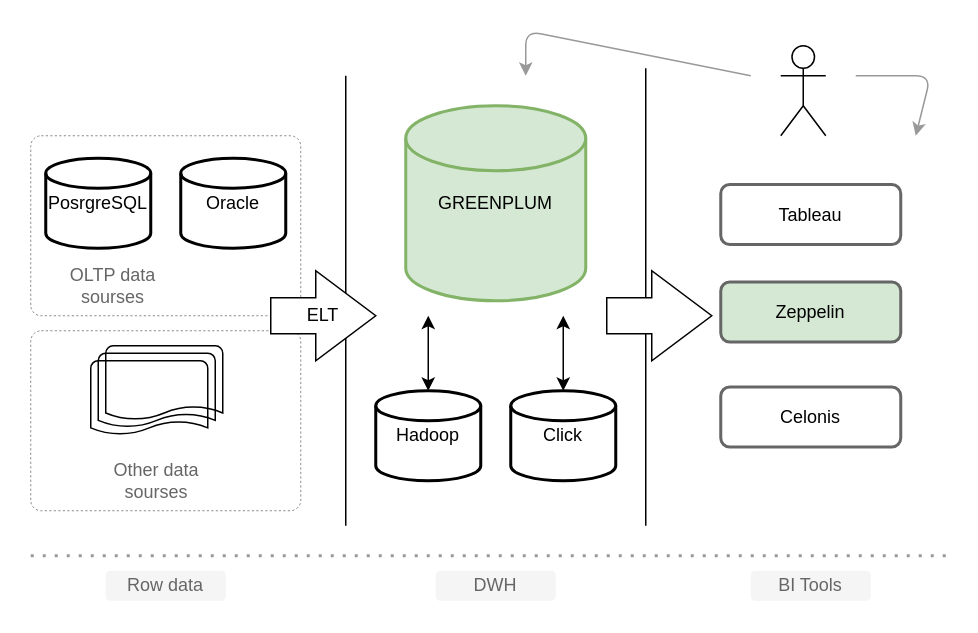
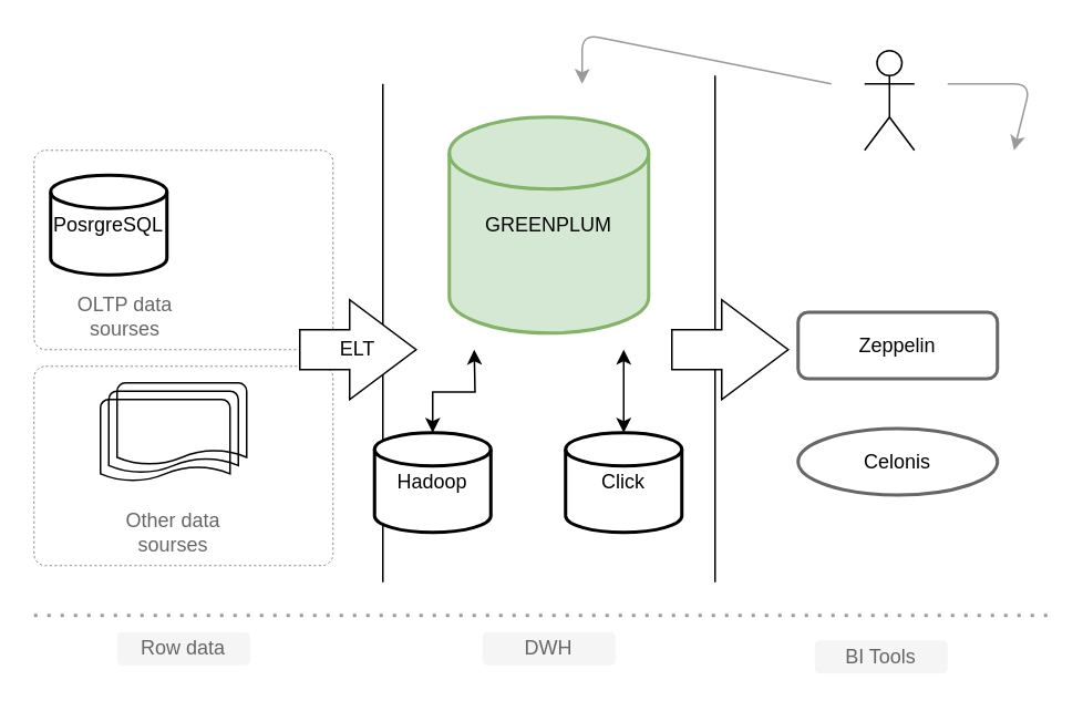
  <mxCell id="0" />
  <mxCell id="1" parent="0" />
  <mxCell id="2" value="" style="rounded=1;whiteSpace=wrap;html=1;absoluteArcSize=1;arcSize=14;strokeWidth=0.5;dashed=1;strokeColor=#666666;fillColor=none;" vertex="1" parent="1"><mxGeometry x="20" y="220" width="180" height="120" as="geometry" /></mxCell>
  <mxCell id="3" value="" style="rounded=1;whiteSpace=wrap;html=1;absoluteArcSize=1;arcSize=14;strokeWidth=0.5;dashed=1;strokeColor=#666666;fillColor=none;" vertex="1" parent="1"><mxGeometry x="20" y="90" width="180" height="120" as="geometry" /></mxCell>
  <mxCell id="4" value="PosrgreSQL" style="strokeWidth=2;html=1;shape=mxgraph.flowchart.database;whiteSpace=wrap;" vertex="1" parent="1"><mxGeometry x="30" y="105" width="70" height="60" as="geometry" /></mxCell>
  <mxCell id="5" value="GREENPLUM" style="strokeWidth=2;html=1;shape=mxgraph.flowchart.database;whiteSpace=wrap;fillColor=#d5e8d4;strokeColor=#82b366;" vertex="1" parent="1"><mxGeometry x="270" y="70" width="120" height="130" as="geometry" /></mxCell>
- <mxCell id="6" value="Oracle" style="strokeWidth=2;html=1;shape=mxgraph.flowchart.database;whiteSpace=wrap;" vertex="1" parent="1"><mxGeometry x="120" y="105" width="70" height="60" as="geometry" /></mxCell>
  <mxCell id="7" value="" style="endArrow=none;html=1;" edge="1" parent="1"><mxGeometry width="50" height="50" relative="1" as="geometry"><mxPoint x="230" y="350" as="sourcePoint" /><mxPoint x="230" y="50" as="targetPoint" /></mxGeometry></mxCell>
  <mxCell id="8" value="" style="endArrow=none;html=1;" edge="1" parent="1"><mxGeometry width="50" height="50" relative="1" as="geometry"><mxPoint x="430" y="350" as="sourcePoint" /><mxPoint x="430" y="45" as="targetPoint" /></mxGeometry></mxCell>
  <mxCell id="9" value="" style="shape=umlActor;verticalLabelPosition=bottom;verticalAlign=top;html=1;outlineConnect=0;strokeWidth=1;" vertex="1" parent="1"><mxGeometry x="520" y="30" width="30" height="60" as="geometry" /></mxCell>
  <mxCell id="10" value="&lt;font color=&quot;#666666&quot;&gt;OLTP data sourses&lt;/font&gt;" style="text;html=1;strokeColor=none;fillColor=none;align=center;verticalAlign=middle;whiteSpace=wrap;rounded=0;" vertex="1" parent="1"><mxGeometry x="35" y="180" width="80" height="20" as="geometry" /></mxCell>
  <mxCell id="11" value="" style="strokeWidth=1;html=1;shape=mxgraph.flowchart.multi-document;whiteSpace=wrap;fillColor=none;" vertex="1" parent="1"><mxGeometry x="60" y="230" width="88" height="60" as="geometry" /></mxCell>
  <mxCell id="12" value="&lt;font color=&quot;#666666&quot;&gt;Other data sourses&lt;/font&gt;" style="text;html=1;strokeColor=none;fillColor=none;align=center;verticalAlign=middle;whiteSpace=wrap;rounded=0;" vertex="1" parent="1"><mxGeometry x="64" y="310" width="80" height="20" as="geometry" /></mxCell>
  <mxCell id="13" style="edgeStyle=orthogonalEdgeStyle;rounded=0;orthogonalLoop=1;jettySize=auto;html=1;exitX=0.5;exitY=0;exitDx=0;exitDy=0;exitPerimeter=0;startArrow=classic;startFill=1;" edge="1" parent="1" source="14"><mxGeometry relative="1" as="geometry"><mxPoint x="285" y="210" as="targetPoint" /></mxGeometry></mxCell>
- <mxCell id="14" value="Hadoop" style="strokeWidth=2;html=1;shape=mxgraph.flowchart.database;whiteSpace=wrap;" vertex="1" parent="1"><mxGeometry x="250" y="260" width="70" height="60" as="geometry" /></mxCell>
+ <mxCell id="14" value="Hadoop" style="strokeWidth=2;html=1;shape=mxgraph.flowchart.database;whiteSpace=wrap;" vertex="1" parent="1"><mxGeometry x="225" y="260" width="70" height="60" as="geometry" /></mxCell>
  <mxCell id="15" style="edgeStyle=orthogonalEdgeStyle;rounded=0;orthogonalLoop=1;jettySize=auto;html=1;exitX=0.5;exitY=0;exitDx=0;exitDy=0;exitPerimeter=0;startArrow=classic;startFill=1;" edge="1" parent="1" source="16"><mxGeometry relative="1" as="geometry"><mxPoint x="375" y="210" as="targetPoint" /></mxGeometry></mxCell>
  <mxCell id="16" value="Click" style="strokeWidth=2;html=1;shape=mxgraph.flowchart.database;whiteSpace=wrap;" vertex="1" parent="1"><mxGeometry x="340" y="260" width="70" height="60" as="geometry" /></mxCell>
  <mxCell id="17" value="" style="verticalLabelPosition=bottom;verticalAlign=top;html=1;strokeWidth=1;shape=mxgraph.arrows2.arrow;dy=0.6;dx=40;notch=0;" vertex="1" parent="1"><mxGeometry x="180" y="180" width="70" height="60" as="geometry" /></mxCell>
  <mxCell id="18" value="ELT" style="text;html=1;strokeColor=none;fillColor=none;align=center;verticalAlign=middle;whiteSpace=wrap;rounded=0;" vertex="1" parent="1"><mxGeometry x="195" y="200" width="40" height="20" as="geometry" /></mxCell>
- <mxCell id="19" value="Tableau" style="rounded=1;whiteSpace=wrap;html=1;strokeColor=#666666;strokeWidth=2;fillColor=#ffffff;" vertex="1" parent="1"><mxGeometry x="480" y="122.5" width="120" height="40" as="geometry" /></mxCell>
- <mxCell id="20" value="Zeppelin" style="rounded=1;whiteSpace=wrap;html=1;strokeColor=#666666;strokeWidth=2;fillColor=#d5e8d4;" vertex="1" parent="1"><mxGeometry x="480" y="187.5" width="120" height="40" as="geometry" /></mxCell>
- <mxCell id="21" value="Celonis" style="rounded=1;whiteSpace=wrap;html=1;strokeColor=#666666;strokeWidth=2;fillColor=#ffffff;" vertex="1" parent="1"><mxGeometry x="480" y="257.5" width="120" height="40" as="geometry" /></mxCell>
+ <mxCell id="20" value="Zeppelin" style="rounded=1;whiteSpace=wrap;html=1;strokeColor=#666666;strokeWidth=2;fillColor=#ffffff;" vertex="1" parent="1"><mxGeometry x="480" y="187.5" width="120" height="40" as="geometry" /></mxCell>
+ <mxCell id="21" value="Celonis" style="ellipse;whiteSpace=wrap;html=1;strokeColor=#666666;strokeWidth=2;fillColor=#ffffff;" vertex="1" parent="1"><mxGeometry x="480" y="257.5" width="120" height="40" as="geometry" /></mxCell>
  <mxCell id="22" value="&lt;font color=&quot;#666666&quot;&gt;Row data&lt;/font&gt;" style="text;html=1;align=center;verticalAlign=middle;whiteSpace=wrap;rounded=1;glass=0;shadow=0;sketch=0;fillColor=#F5F5F5;" vertex="1" parent="1"><mxGeometry x="70" y="380" width="80" height="20" as="geometry" /></mxCell>
  <mxCell id="23" value="&lt;font color=&quot;#666666&quot;&gt;DWH&lt;/font&gt;" style="text;html=1;align=center;verticalAlign=middle;whiteSpace=wrap;rounded=1;glass=0;shadow=0;sketch=0;fillColor=#F5F5F5;" vertex="1" parent="1"><mxGeometry x="290" y="380" width="80" height="20" as="geometry" /></mxCell>
- <mxCell id="24" value="&lt;font color=&quot;#666666&quot;&gt;BI Tools&lt;/font&gt;" style="text;html=1;align=center;verticalAlign=middle;whiteSpace=wrap;rounded=1;glass=0;shadow=0;sketch=0;fillColor=#F5F5F5;" vertex="1" parent="1"><mxGeometry x="500" y="380" width="80" height="20" as="geometry" /></mxCell>
+ <mxCell id="24" value="&lt;font color=&quot;#666666&quot;&gt;BI Tools&lt;/font&gt;" style="text;html=1;align=center;verticalAlign=middle;whiteSpace=wrap;rounded=1;glass=0;shadow=0;sketch=0;fillColor=#F5F5F5;" vertex="1" parent="1"><mxGeometry x="490" y="385" width="80" height="20" as="geometry" /></mxCell>
  <mxCell id="25" value="" style="endArrow=none;dashed=1;html=1;dashPattern=1 3;strokeWidth=2;strokeColor=#999999;" edge="1" parent="1"><mxGeometry width="50" height="50" relative="1" as="geometry"><mxPoint x="20" y="370" as="sourcePoint" /><mxPoint x="630" y="370" as="targetPoint" /></mxGeometry></mxCell>
  <mxCell id="26" value="" style="verticalLabelPosition=bottom;verticalAlign=top;html=1;strokeWidth=1;shape=mxgraph.arrows2.arrow;dy=0.6;dx=40;notch=0;" vertex="1" parent="1"><mxGeometry x="404" y="180" width="70" height="60" as="geometry" /></mxCell>
  <mxCell id="27" value="" style="endArrow=classic;html=1;strokeColor=#999999;strokeWidth=1;" edge="1" parent="1"><mxGeometry width="50" height="50" relative="1" as="geometry"><mxPoint x="500" y="50" as="sourcePoint" /><mxPoint x="350" y="50" as="targetPoint" /><Array as="points"><mxPoint x="350" y="20" /></Array></mxGeometry></mxCell>
  <mxCell id="28" value="" style="endArrow=classic;html=1;strokeColor=#999999;strokeWidth=1;" edge="1" parent="1"><mxGeometry width="50" height="50" relative="1" as="geometry"><mxPoint x="570" y="50" as="sourcePoint" /><mxPoint x="610" y="90" as="targetPoint" /><Array as="points"><mxPoint x="620" y="50" /></Array></mxGeometry></mxCell>
